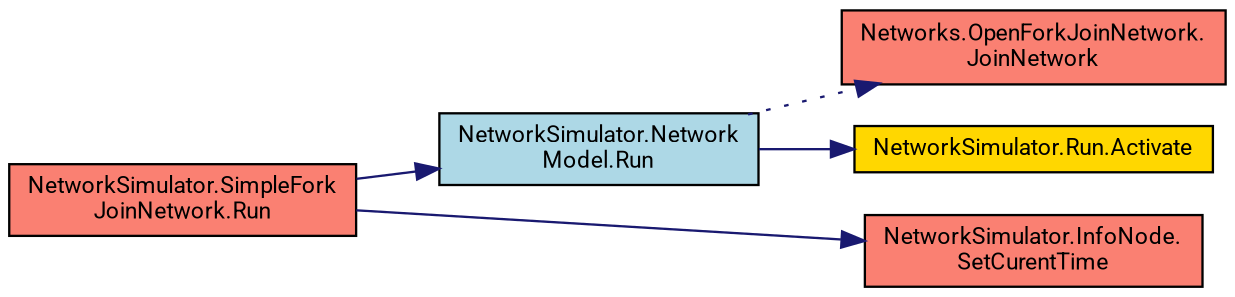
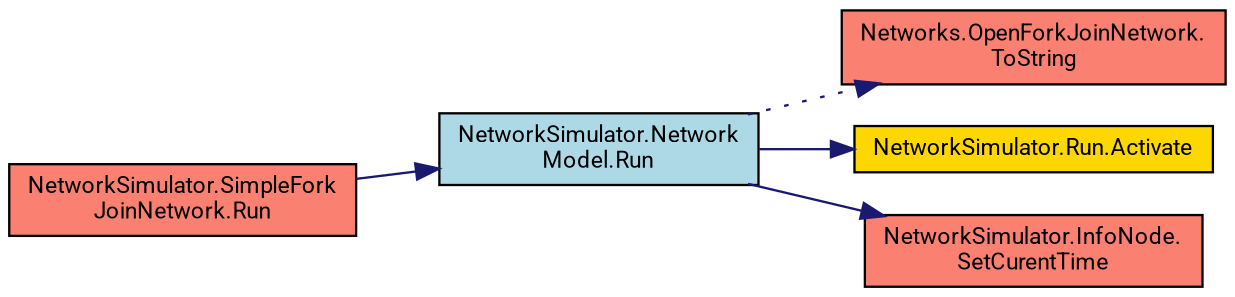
  digraph {
    fontname=Roboto
    rankdir=LR
    node [color=black fillcolor=salmon fontname=Roboto fontsize=10 shape=record style=filled]
    edge [color=midnightblue fontname=Roboto fontsize=10 labelfontname=Helvetica labelfontsize=10 style=solid]
    n1 [fontcolor=black height=0.2 label="NetworkSimulator.SimpleFork\lJoinNetwork.Run" width=0.4]
    n2 [fillcolor=lightblue height=0.2 label="NetworkSimulator.Network\lModel.Run" width=0.4]
-   n3 [height=0.2 label="Networks.OpenForkJoinNetwork.\lJoinNetwork" width=0.4]
+   n3 [height=0.2 label="Networks.OpenForkJoinNetwork.\lToString" width=0.4]
    n4 [height=0.2 label="NetworkSimulator.InfoNode.\lSetCurentTime" width=0.4]
    n5 [fillcolor=gold height=0.2 label="NetworkSimulator.Run.Activate" width=0.4]
    n1 -> n2
    n2 -> n3 [style=dotted]
-   n1 -> n4
+   n2 -> n4
    n2 -> n5
  }
